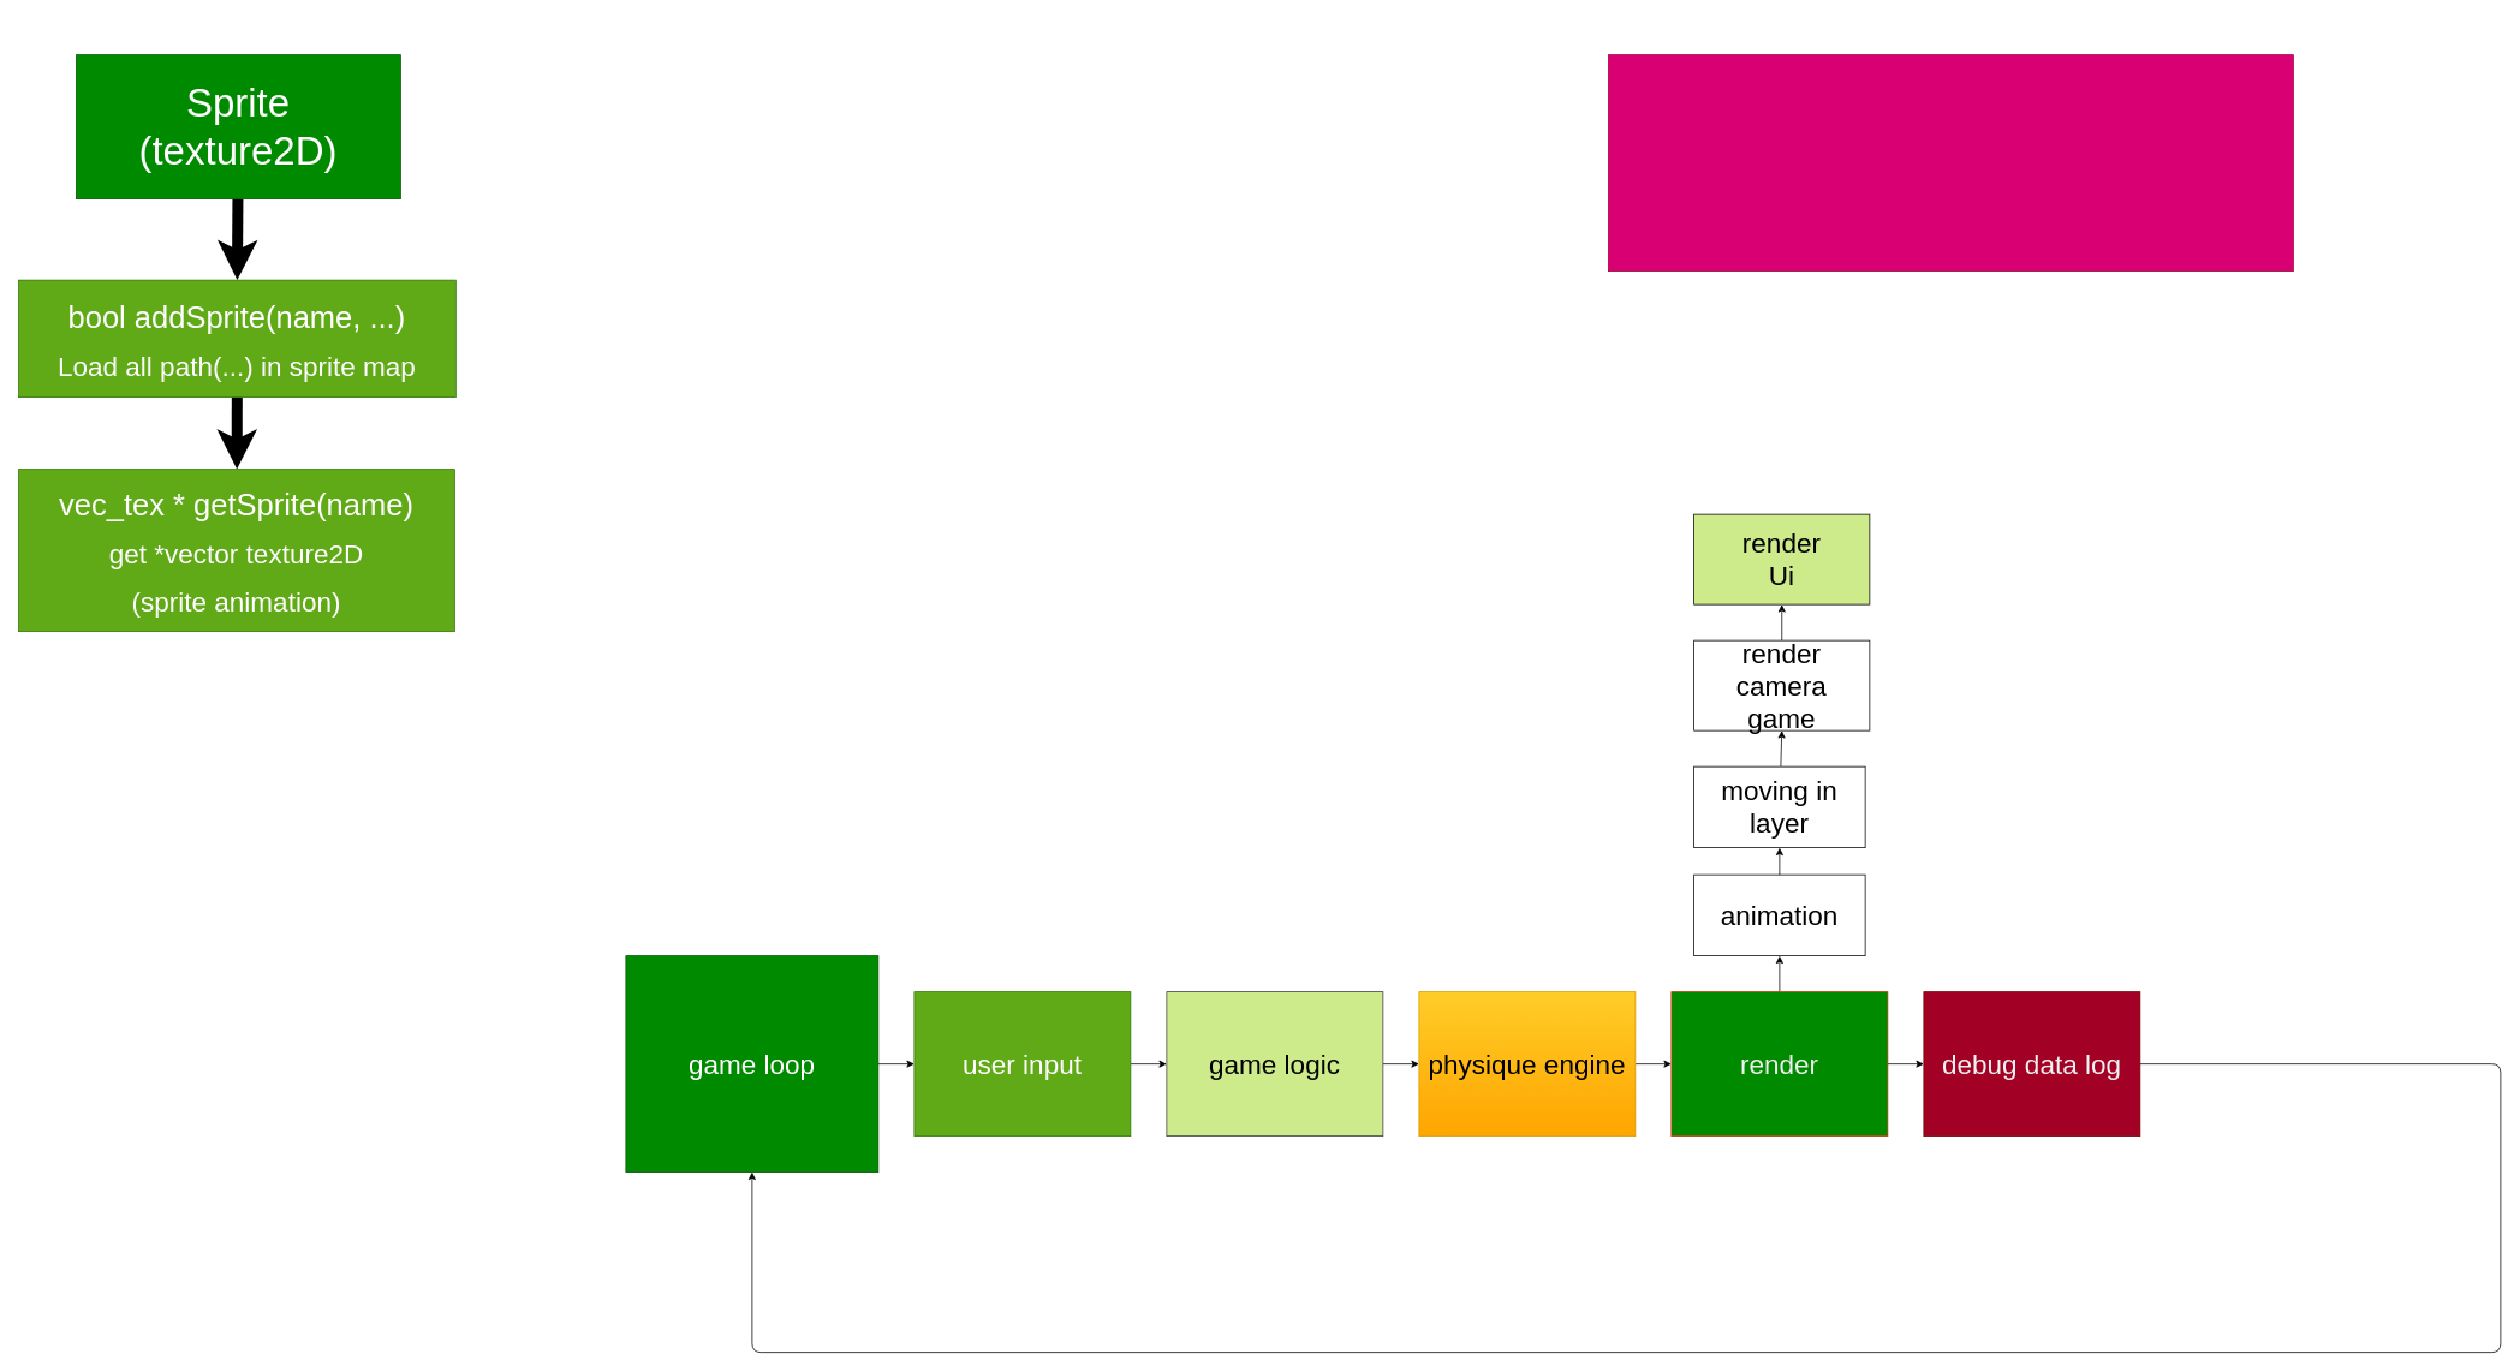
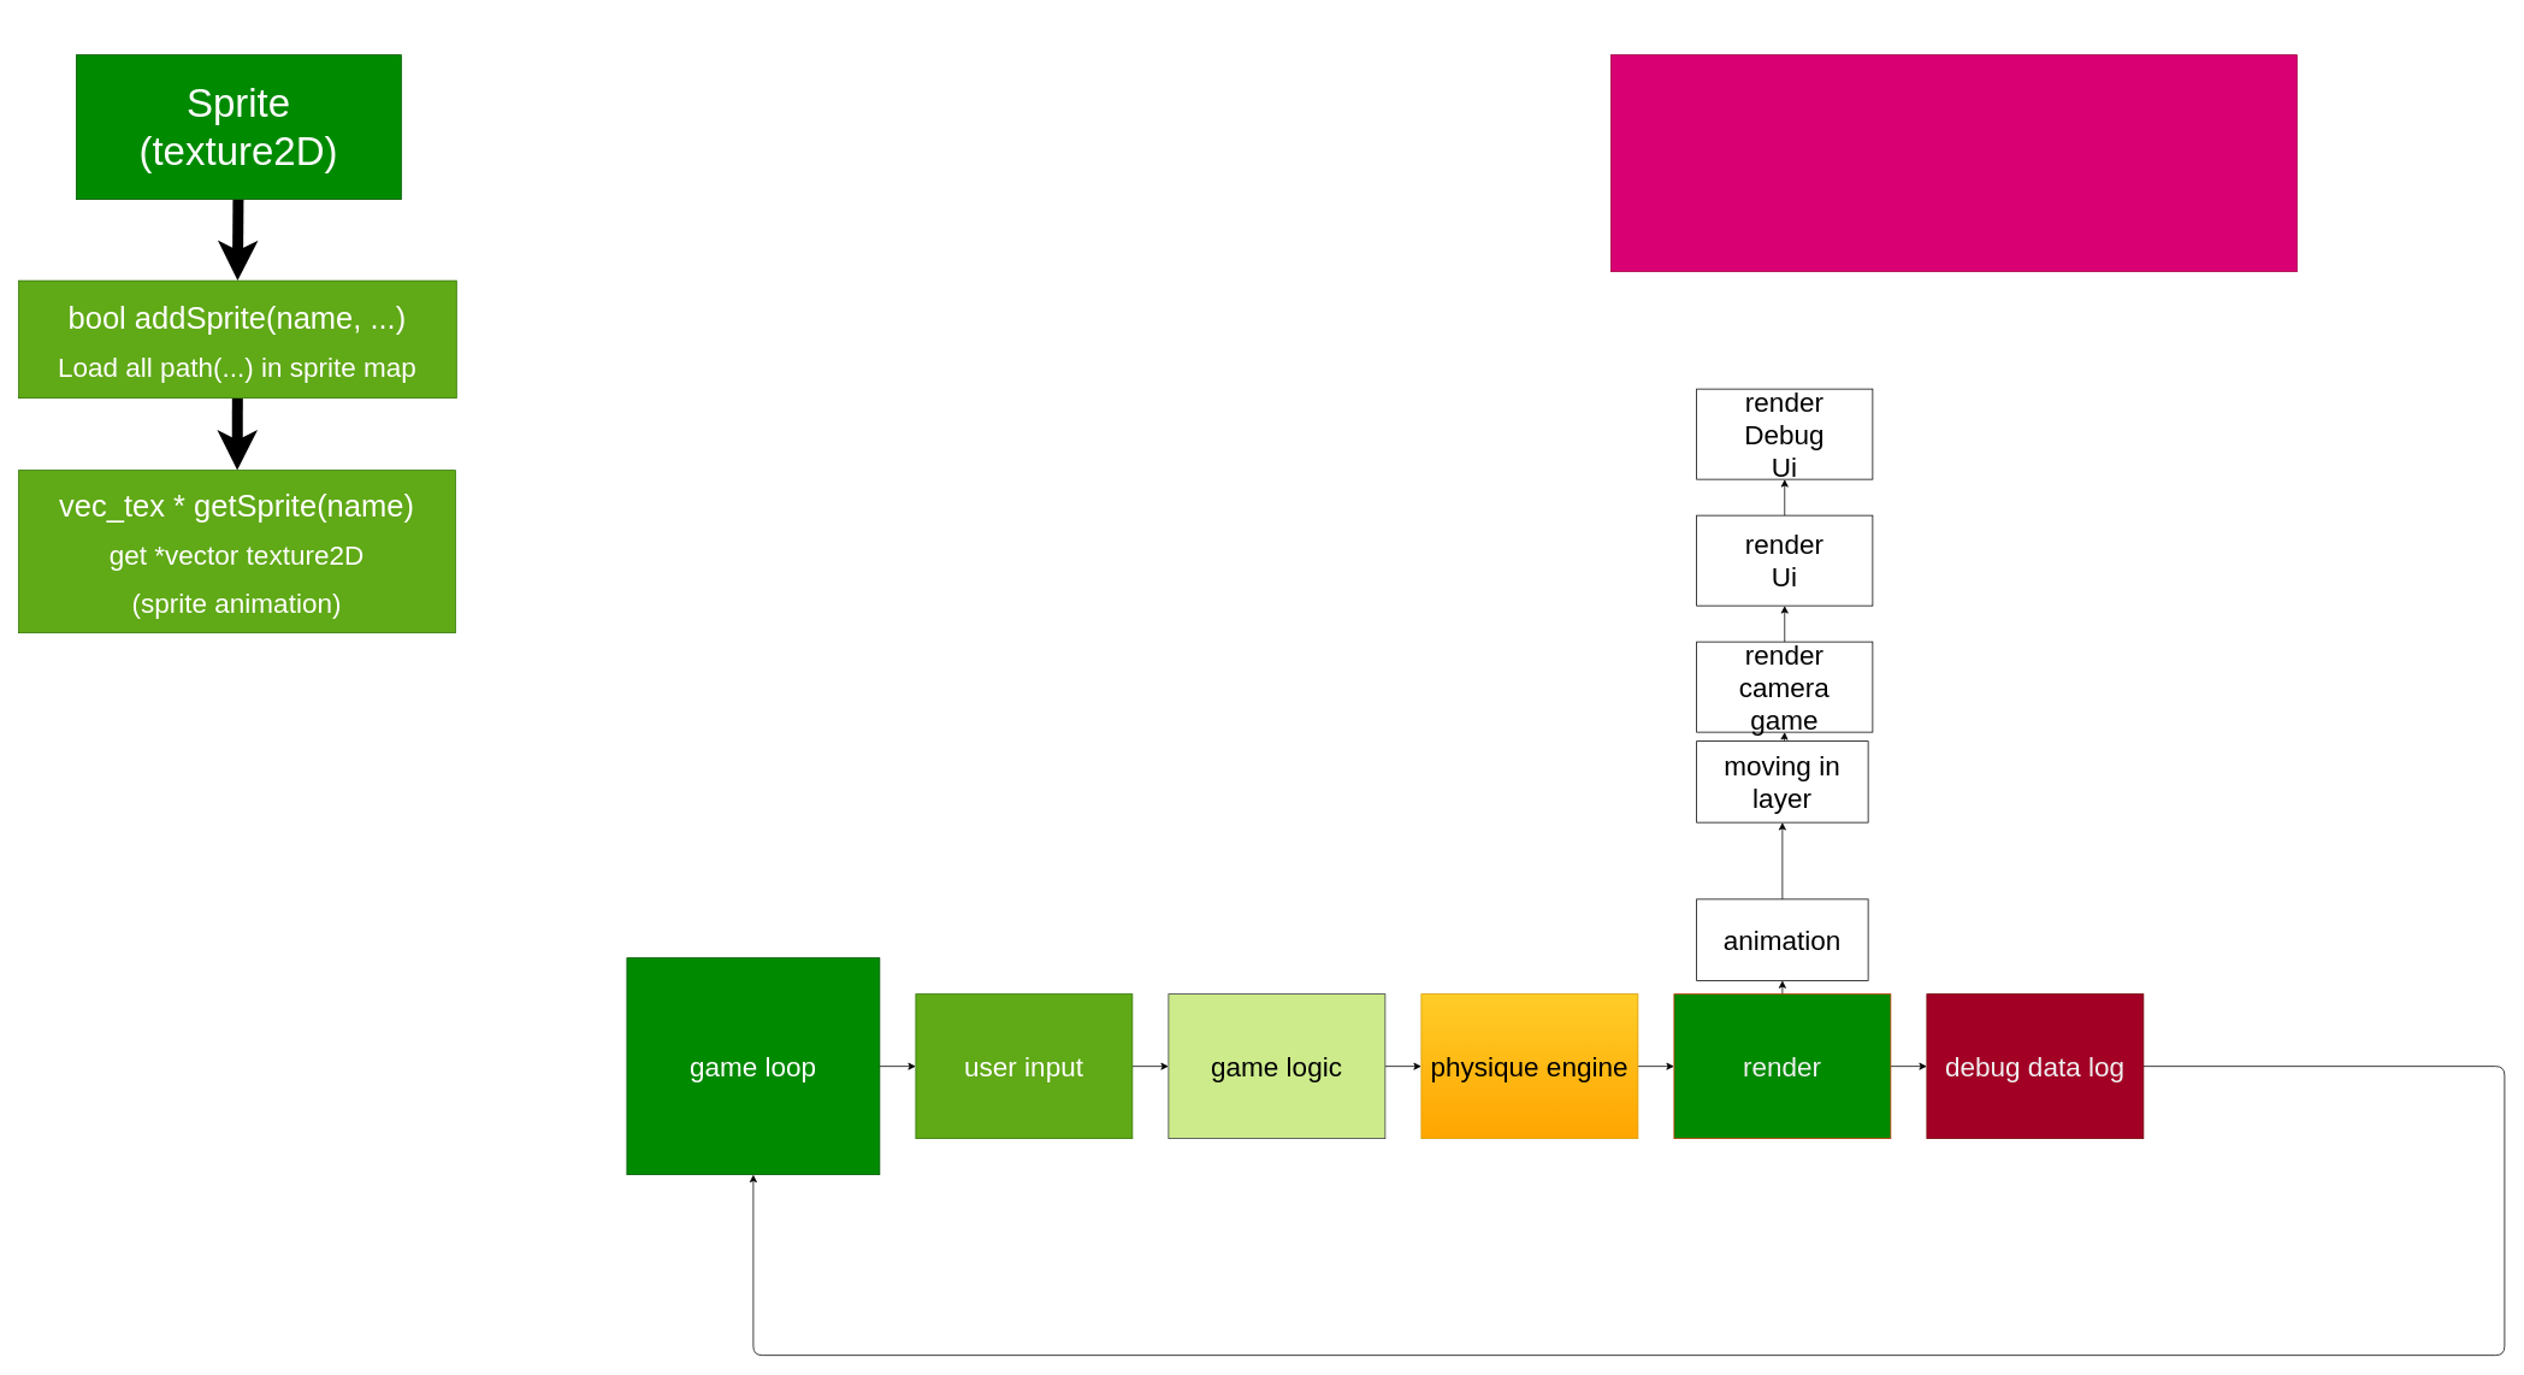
  <mxCell id="0" />
  <mxCell id="1" parent="0" />
  <mxCell id="2" value="" style="whiteSpace=wrap;html=1;fillColor=#d80073;fontColor=#ffffff;strokeColor=#A50040;" parent="1" vertex="1"><mxGeometry x="1784" y="60" width="760" height="240" as="geometry" /></mxCell>
  <mxCell id="3" value="&lt;font style=&quot;font-size: 24px;&quot;&gt;struc and typedef&lt;/font&gt;" style="text;html=1;strokeColor=none;fillColor=none;align=center;verticalAlign=middle;whiteSpace=wrap;rounded=0;labelBackgroundColor=none;fontColor=#FFFFFF;" parent="1" vertex="1"><mxGeometry x="2054" y="20" width="230" height="30" as="geometry" /></mxCell>
  <mxCell id="4" style="edgeStyle=none;html=1;entryX=0.5;entryY=0;entryDx=0;entryDy=0;fontSize=34;strokeWidth=12;" parent="1" source="5" target="7" edge="1"><mxGeometry relative="1" as="geometry" /></mxCell>
  <mxCell id="5" value="&lt;div style=&quot;&quot;&gt;&lt;span style=&quot;font-size: 44px;&quot;&gt;Sprite&lt;br&gt;(texture2D)&lt;/span&gt;&lt;/div&gt;" style="whiteSpace=wrap;html=1;fillColor=#008a00;fontColor=#ffffff;strokeColor=#005700;align=center;" parent="1" vertex="1"><mxGeometry x="84" y="60" width="360" height="160" as="geometry" /></mxCell>
  <mxCell id="6" style="edgeStyle=none;html=1;strokeWidth=12;fontSize=30;" parent="1" source="7" target="8" edge="1"><mxGeometry relative="1" as="geometry" /></mxCell>
  <mxCell id="7" value="&lt;span style=&quot;font-size: 34px;&quot;&gt;bool addSprite(name, ...)&lt;/span&gt;&lt;br&gt;&lt;font style=&quot;font-size: 30px;&quot;&gt;Load all path(...) in sprite map&lt;/font&gt;" style="whiteSpace=wrap;html=1;fontSize=44;fillColor=#60a917;fontColor=#ffffff;strokeColor=#2D7600;" parent="1" vertex="1"><mxGeometry x="20.25" y="310" width="485" height="130" as="geometry" /></mxCell>
  <mxCell id="8" value="&lt;span style=&quot;font-size: 34px;&quot;&gt;vec_tex * getSprite(name)&lt;/span&gt;&lt;br&gt;&lt;span style=&quot;font-size: 30px;&quot;&gt;get *vector texture2D &lt;br&gt;(sprite animation)&lt;/span&gt;" style="whiteSpace=wrap;html=1;fontSize=44;fillColor=#60a917;fontColor=#ffffff;strokeColor=#2D7600;" parent="1" vertex="1"><mxGeometry x="20.25" y="520" width="483.75" height="180" as="geometry" /></mxCell>
  <mxCell id="9" style="edgeStyle=none;html=1;entryX=0;entryY=0.5;entryDx=0;entryDy=0;fontSize=30;" parent="1" source="10" target="12" edge="1"><mxGeometry relative="1" as="geometry" /></mxCell>
  <mxCell id="10" value="&lt;span style=&quot;font-size: 30px;&quot;&gt;game loop&lt;/span&gt;" style="whiteSpace=wrap;html=1;fillColor=#008a00;fontColor=#ffffff;strokeColor=#005700;" parent="1" vertex="1"><mxGeometry x="694" y="1060" width="280" height="240" as="geometry" /></mxCell>
  <mxCell id="11" style="edgeStyle=none;html=1;entryX=0;entryY=0.5;entryDx=0;entryDy=0;fontSize=30;fontColor=#030303;" parent="1" source="12" target="23" edge="1"><mxGeometry relative="1" as="geometry" /></mxCell>
  <mxCell id="12" value="&lt;span style=&quot;font-size: 30px;&quot;&gt;user input&lt;/span&gt;" style="whiteSpace=wrap;html=1;fillColor=#60a917;fontColor=#ffffff;strokeColor=#2D7600;" parent="1" vertex="1"><mxGeometry x="1014" y="1100" width="240" height="160" as="geometry" /></mxCell>
  <mxCell id="13" style="edgeStyle=none;html=1;entryX=0;entryY=0.5;entryDx=0;entryDy=0;fontSize=30;" parent="1" source="14" target="17" edge="1"><mxGeometry relative="1" as="geometry" /></mxCell>
  <mxCell id="14" value="&lt;span style=&quot;font-size: 30px;&quot;&gt;physique engine&lt;/span&gt;" style="whiteSpace=wrap;html=1;fillColor=#ffcd28;gradientColor=#ffa500;strokeColor=#d79b00;" parent="1" vertex="1"><mxGeometry x="1574" y="1100" width="240" height="160" as="geometry" /></mxCell>
  <mxCell id="15" style="edgeStyle=none;html=1;entryX=0.5;entryY=1;entryDx=0;entryDy=0;fontSize=30;" parent="1" source="17" target="19" edge="1"><mxGeometry relative="1" as="geometry" /></mxCell>
  <mxCell id="16" style="edgeStyle=none;html=1;" edge="1" parent="1" source="17" target="30"><mxGeometry relative="1" as="geometry" /></mxCell>
  <mxCell id="17" value="&lt;font color=&quot;#f0f0f0&quot;&gt;&lt;span style=&quot;font-size: 30px;&quot;&gt;render&lt;/span&gt;&lt;/font&gt;" style="whiteSpace=wrap;html=1;fillColor=#008a00;strokeColor=#C73500;fontColor=#000000;" parent="1" vertex="1"><mxGeometry x="1854" y="1100" width="240" height="160" as="geometry" /></mxCell>
  <mxCell id="18" style="edgeStyle=none;html=1;entryX=0.5;entryY=1;entryDx=0;entryDy=0;fontSize=30;" parent="1" source="19" target="21" edge="1"><mxGeometry relative="1" as="geometry" /></mxCell>
- <mxCell id="19" value="animation" style="whiteSpace=wrap;html=1;fontSize=30;" parent="1" vertex="1"><mxGeometry x="1879" y="970" width="190" height="90" as="geometry" /></mxCell>
+ <mxCell id="19" value="animation" style="whiteSpace=wrap;html=1;fontSize=30;" parent="1" vertex="1"><mxGeometry x="1879" y="995" width="190" height="90" as="geometry" /></mxCell>
  <mxCell id="20" style="edgeStyle=none;html=1;entryX=0.5;entryY=1;entryDx=0;entryDy=0;fontSize=30;fontColor=#030303;" parent="1" source="21" target="25" edge="1"><mxGeometry relative="1" as="geometry" /></mxCell>
- <mxCell id="21" value="moving in layer" style="whiteSpace=wrap;html=1;fontSize=30;" parent="1" vertex="1"><mxGeometry x="1879" y="850" width="190" height="90" as="geometry" /></mxCell>
+ <mxCell id="21" value="moving in layer" style="whiteSpace=wrap;html=1;fontSize=30;" parent="1" vertex="1"><mxGeometry x="1879" y="820" width="190" height="90" as="geometry" /></mxCell>
  <mxCell id="22" style="edgeStyle=none;html=1;entryX=0;entryY=0.5;entryDx=0;entryDy=0;fontSize=30;fontColor=#030303;" parent="1" source="23" target="14" edge="1"><mxGeometry relative="1" as="geometry" /></mxCell>
  <mxCell id="23" value="&lt;font color=&quot;#030303&quot;&gt;&lt;span style=&quot;font-size: 30px;&quot;&gt;game logic&lt;/span&gt;&lt;/font&gt;" style="whiteSpace=wrap;html=1;fillColor=#cdeb8b;strokeColor=#36393d;" parent="1" vertex="1"><mxGeometry x="1294" y="1100" width="240" height="160" as="geometry" /></mxCell>
  <mxCell id="24" style="edgeStyle=none;html=1;entryX=0.5;entryY=1;entryDx=0;entryDy=0;fontSize=30;fontColor=#030303;" parent="1" source="25" target="27" edge="1"><mxGeometry relative="1" as="geometry" /></mxCell>
  <mxCell id="25" value="render camera&lt;br&gt;game" style="whiteSpace=wrap;html=1;fontSize=30;" parent="1" vertex="1"><mxGeometry x="1879" y="710" width="195" height="100" as="geometry" /></mxCell>
- <mxCell id="27" value="render&lt;br&gt;Ui" style="whiteSpace=wrap;html=1;fontSize=30;fillColor=#cdeb8b;" parent="1" vertex="1"><mxGeometry x="1879" y="570" width="195" height="100" as="geometry" /></mxCell>
+ <mxCell id="26" style="edgeStyle=none;html=1;entryX=0.5;entryY=1;entryDx=0;entryDy=0;fontSize=30;fontColor=#030303;" parent="1" source="27" target="28" edge="1"><mxGeometry relative="1" as="geometry" /></mxCell>
+ <mxCell id="27" value="render&lt;br&gt;Ui" style="whiteSpace=wrap;html=1;fontSize=30;" parent="1" vertex="1"><mxGeometry x="1879" y="570" width="195" height="100" as="geometry" /></mxCell>
+ <mxCell id="28" value="render&lt;br&gt;Debug&lt;br&gt;Ui" style="whiteSpace=wrap;html=1;fontSize=30;" parent="1" vertex="1"><mxGeometry x="1879" y="430" width="195" height="100" as="geometry" /></mxCell>
  <mxCell id="29" style="edgeStyle=none;html=1;entryX=0.5;entryY=1;entryDx=0;entryDy=0;" edge="1" parent="1" source="30" target="10"><mxGeometry relative="1" as="geometry"><mxPoint x="744" y="1500" as="targetPoint" /><Array as="points"><mxPoint x="2774" y="1180" /><mxPoint x="2774" y="1500" /><mxPoint x="834" y="1500" /></Array></mxGeometry></mxCell>
  <mxCell id="30" value="&lt;font color=&quot;#f0f0f0&quot;&gt;&lt;span style=&quot;font-size: 30px;&quot;&gt;debug data log&lt;/span&gt;&lt;/font&gt;" style="whiteSpace=wrap;html=1;fillColor=#a20025;strokeColor=#6F0000;fontColor=#ffffff;" vertex="1" parent="1"><mxGeometry x="2134" y="1100" width="240" height="160" as="geometry" /></mxCell>
